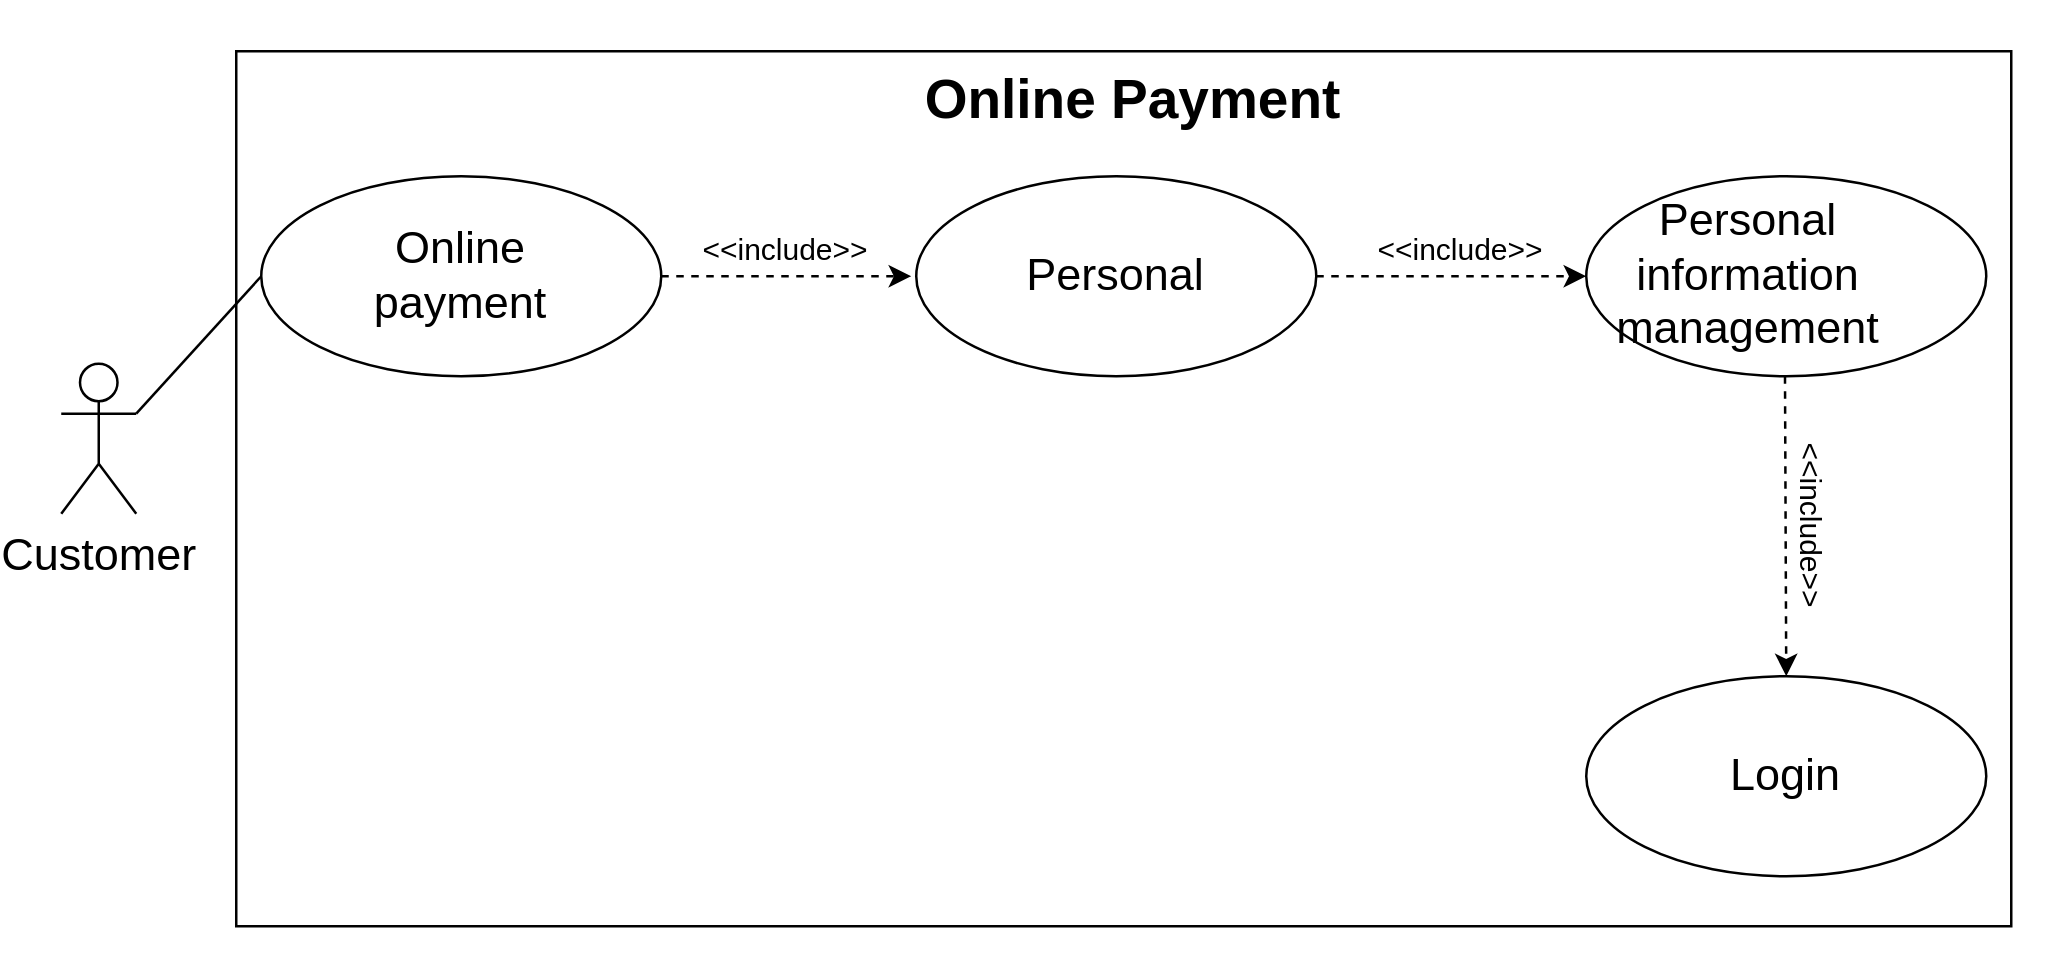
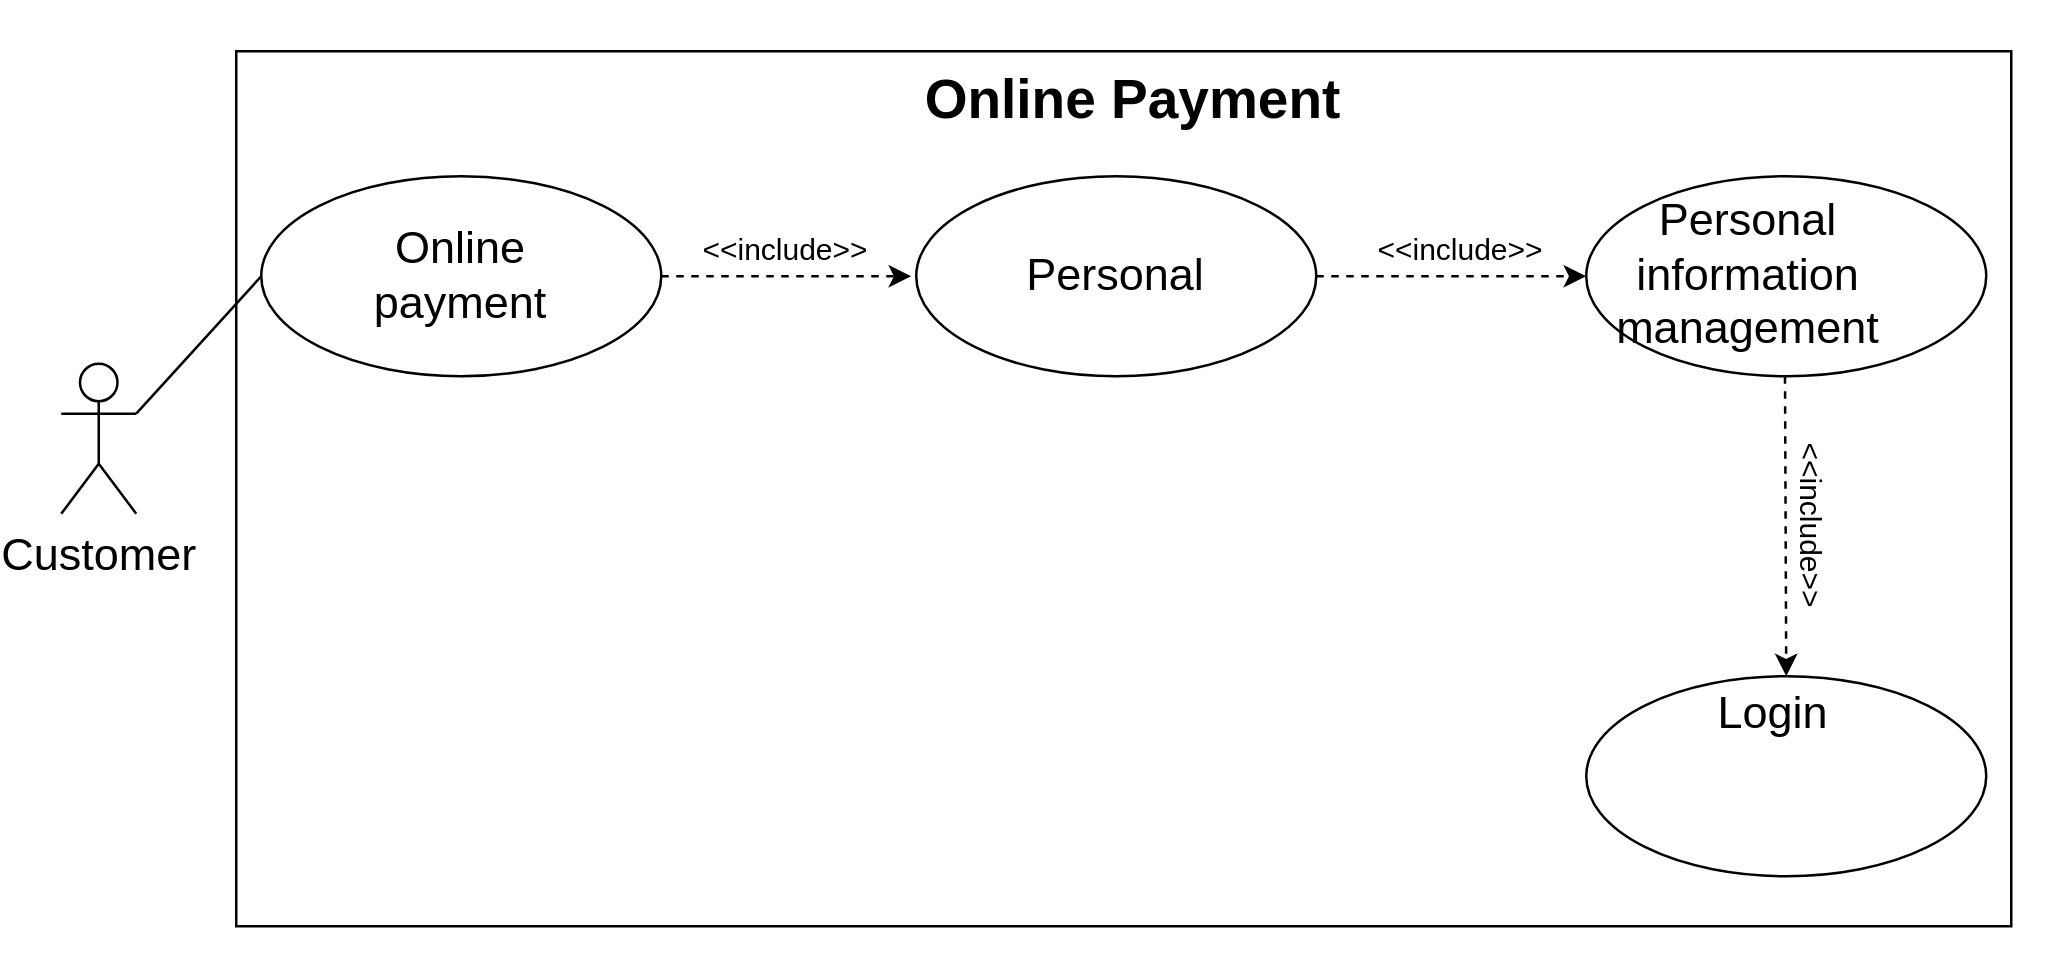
  <mxCell id="0" />
  <mxCell id="1" parent="0" />
  <mxCell id="2" value="" style="rounded=0;whiteSpace=wrap;html=1;" parent="1" vertex="1"><mxGeometry x="90" y="20" width="710" height="350" as="geometry" /></mxCell>
  <mxCell id="3" value="" style="ellipse;whiteSpace=wrap;html=1;" parent="1" vertex="1"><mxGeometry x="630" y="270" width="160" height="80" as="geometry" /></mxCell>
  <mxCell id="4" value="" style="ellipse;whiteSpace=wrap;html=1;" parent="1" vertex="1"><mxGeometry x="100" y="70" width="160" height="80" as="geometry" /></mxCell>
  <mxCell id="5" value="&lt;span style=&quot;font-size: 18px&quot;&gt;Customer&lt;/span&gt;" style="shape=umlActor;verticalLabelPosition=bottom;verticalAlign=top;html=1;outlineConnect=0;" parent="1" vertex="1"><mxGeometry x="20" y="145" width="30" height="60" as="geometry" /></mxCell>
  <mxCell id="6" value="" style="ellipse;whiteSpace=wrap;html=1;" parent="1" vertex="1"><mxGeometry x="630" y="70" width="160" height="80" as="geometry" /></mxCell>
  <mxCell id="7" value="&lt;b&gt;&lt;font style=&quot;font-size: 22px&quot;&gt;Online Payment&lt;/font&gt;&lt;/b&gt;" style="text;html=1;strokeColor=none;fillColor=none;align=center;verticalAlign=middle;whiteSpace=wrap;rounded=0;" parent="1" vertex="1"><mxGeometry x="330" y="30" width="238" height="20" as="geometry" /></mxCell>
  <mxCell id="8" value="&lt;font style=&quot;font-size: 18px&quot;&gt;Online payment&lt;/font&gt;" style="text;html=1;strokeColor=none;fillColor=none;align=center;verticalAlign=middle;whiteSpace=wrap;rounded=0;" parent="1" vertex="1"><mxGeometry x="125" y="100" width="110" height="20" as="geometry" /></mxCell>
- <mxCell id="9" value="&lt;span style=&quot;font-size: 18px&quot;&gt;Login&lt;/span&gt;" style="text;html=1;strokeColor=none;fillColor=none;align=center;verticalAlign=middle;whiteSpace=wrap;rounded=0;" parent="1" vertex="1"><mxGeometry x="640" y="300" width="140" height="20" as="geometry" /></mxCell>
+ <mxCell id="9" value="&lt;span style=&quot;font-size: 18px&quot;&gt;Login&lt;/span&gt;" style="text;html=1;strokeColor=none;fillColor=none;align=center;verticalAlign=middle;whiteSpace=wrap;rounded=0;" parent="1" vertex="1"><mxGeometry x="635" y="275" width="140" height="20" as="geometry" /></mxCell>
  <mxCell id="10" value="" style="endArrow=classic;html=1;dashed=1;exitX=1;exitY=0.5;exitDx=0;exitDy=0;" parent="1" source="4" edge="1"><mxGeometry width="50" height="50" relative="1" as="geometry"><mxPoint x="240" y="150" as="sourcePoint" /><mxPoint x="360" y="110" as="targetPoint" /></mxGeometry></mxCell>
  <mxCell id="11" value="&amp;lt;&amp;lt;include&amp;gt;&amp;gt;" style="text;html=1;strokeColor=none;fillColor=none;align=center;verticalAlign=middle;whiteSpace=wrap;rounded=0;" parent="1" vertex="1"><mxGeometry x="290" y="90" width="40" height="20" as="geometry" /></mxCell>
  <mxCell id="12" value="" style="endArrow=none;html=1;exitX=1;exitY=0.333;exitDx=0;exitDy=0;exitPerimeter=0;entryX=0;entryY=0.5;entryDx=0;entryDy=0;" parent="1" source="5" target="4" edge="1"><mxGeometry width="50" height="50" relative="1" as="geometry"><mxPoint x="370" y="300" as="sourcePoint" /><mxPoint x="130" y="340" as="targetPoint" /></mxGeometry></mxCell>
  <mxCell id="13" value="" style="ellipse;whiteSpace=wrap;html=1;" parent="1" vertex="1"><mxGeometry x="362" y="70" width="160" height="80" as="geometry" /></mxCell>
  <mxCell id="14" value="" style="endArrow=classic;html=1;dashed=1;exitX=1;exitY=0.5;exitDx=0;exitDy=0;" parent="1" source="13" edge="1"><mxGeometry width="50" height="50" relative="1" as="geometry"><mxPoint x="550" y="200" as="sourcePoint" /><mxPoint x="630" y="110" as="targetPoint" /></mxGeometry></mxCell>
  <mxCell id="15" value="&amp;lt;&amp;lt;include&amp;gt;&amp;gt;" style="text;html=1;strokeColor=none;fillColor=none;align=center;verticalAlign=middle;whiteSpace=wrap;rounded=0;" parent="1" vertex="1"><mxGeometry x="560" y="90" width="40" height="20" as="geometry" /></mxCell>
  <mxCell id="16" value="&lt;font style=&quot;font-size: 18px&quot;&gt;Personal information management&lt;/font&gt;" style="text;html=1;strokeColor=none;fillColor=none;align=center;verticalAlign=middle;whiteSpace=wrap;rounded=0;" parent="1" vertex="1"><mxGeometry x="640" y="100" width="110" height="20" as="geometry" /></mxCell>
  <mxCell id="17" value="&lt;span style=&quot;font-size: 18px&quot;&gt;Personal&lt;/span&gt;" style="text;html=1;strokeColor=none;fillColor=none;align=center;verticalAlign=middle;whiteSpace=wrap;rounded=0;" parent="1" vertex="1"><mxGeometry x="372" y="100" width="140" height="20" as="geometry" /></mxCell>
  <mxCell id="18" value="&amp;lt;&amp;lt;include&amp;gt;&amp;gt;" style="text;html=1;strokeColor=none;fillColor=none;align=center;verticalAlign=middle;whiteSpace=wrap;rounded=0;rotation=90;" parent="1" vertex="1"><mxGeometry x="700" y="200" width="40" height="20" as="geometry" /></mxCell>
  <mxCell id="19" value="" style="endArrow=classic;html=1;dashed=1;entryX=0.5;entryY=0;entryDx=0;entryDy=0;" parent="1" target="3" edge="1"><mxGeometry width="50" height="50" relative="1" as="geometry"><mxPoint x="709.5" y="150" as="sourcePoint" /><mxPoint x="710" y="260" as="targetPoint" /></mxGeometry></mxCell>
